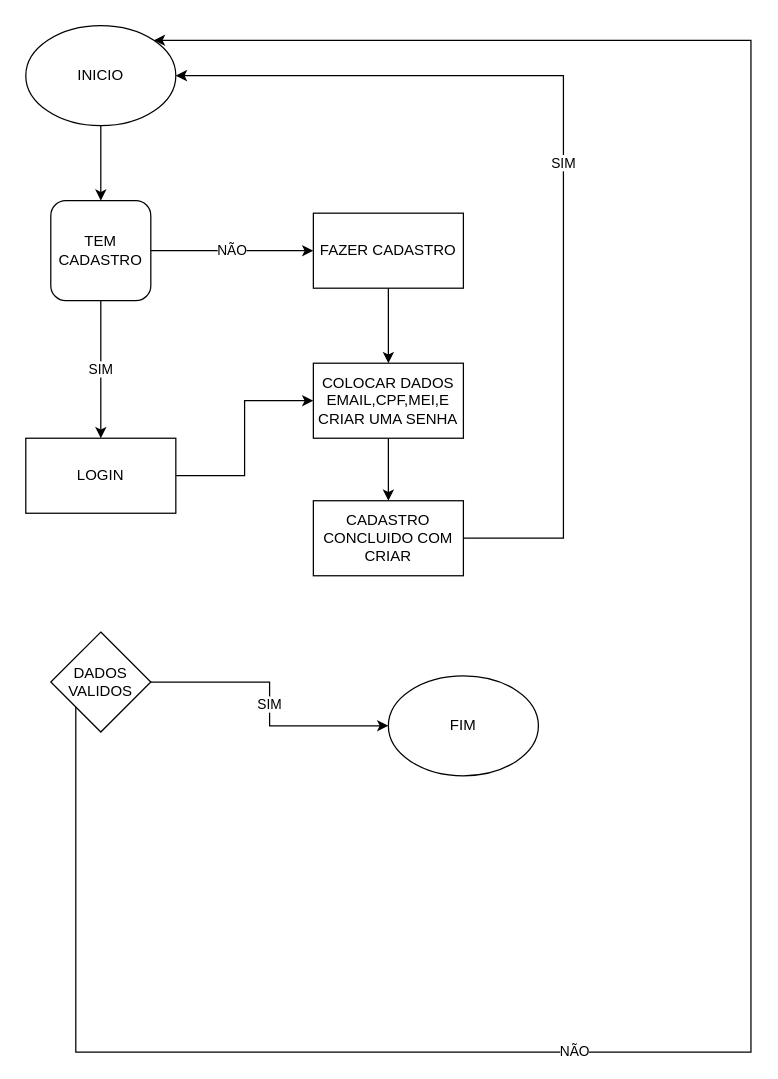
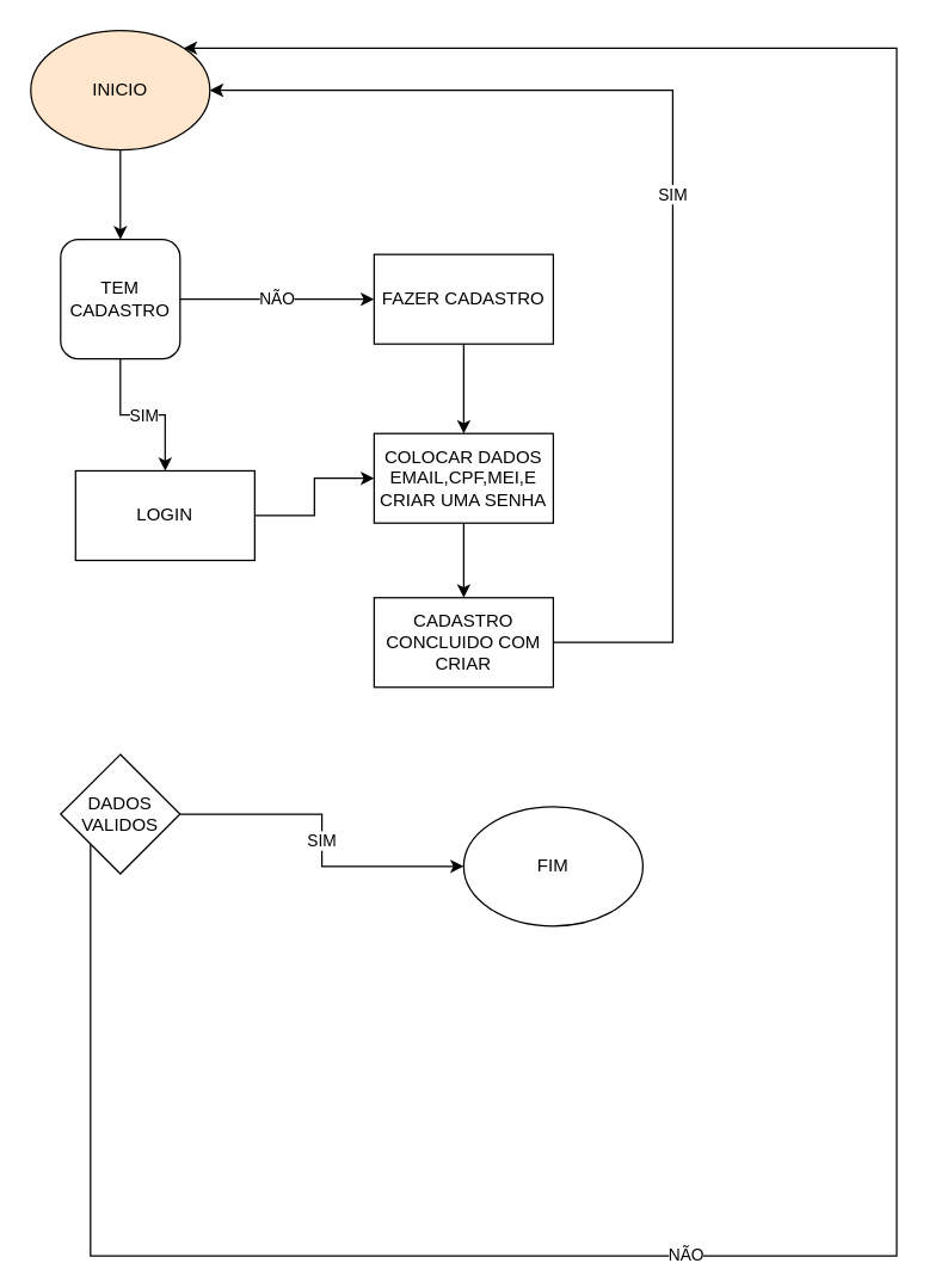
  <mxCell id="0" />
  <mxCell id="1" parent="0" />
  <mxCell id="2" style="edgeStyle=orthogonalEdgeStyle;rounded=0;orthogonalLoop=1;jettySize=auto;html=1;" parent="1" source="3" target="6" edge="1"><mxGeometry relative="1" as="geometry"><mxPoint x="80" y="210" as="targetPoint" /></mxGeometry></mxCell>
- <mxCell id="3" value="INICIO" style="ellipse;whiteSpace=wrap;html=1;" parent="1" vertex="1"><mxGeometry x="20" y="20" width="120" height="80" as="geometry" /></mxCell>
+ <mxCell id="3" value="INICIO" style="ellipse;whiteSpace=wrap;html=1;fillColor=#ffe6cc;" parent="1" vertex="1"><mxGeometry x="20" y="20" width="120" height="80" as="geometry" /></mxCell>
  <mxCell id="4" value="SIM" style="edgeStyle=orthogonalEdgeStyle;rounded=0;orthogonalLoop=1;jettySize=auto;html=1;" parent="1" source="6" target="8" edge="1"><mxGeometry relative="1" as="geometry"><mxPoint x="80" y="300" as="targetPoint" /></mxGeometry></mxCell>
  <mxCell id="5" value="NÃO" style="edgeStyle=orthogonalEdgeStyle;rounded=0;orthogonalLoop=1;jettySize=auto;html=1;" parent="1" source="6" target="10" edge="1"><mxGeometry relative="1" as="geometry"><mxPoint x="200" y="200" as="targetPoint" /></mxGeometry></mxCell>
  <mxCell id="6" value="TEM CADASTRO" style="whiteSpace=wrap;html=1;rounded=1;" parent="1" vertex="1"><mxGeometry x="40" y="160" width="80" height="80" as="geometry" /></mxCell>
  <mxCell id="7" style="edgeStyle=orthogonalEdgeStyle;rounded=0;orthogonalLoop=1;jettySize=auto;html=1;" parent="1" source="8" target="17" edge="1"><mxGeometry relative="1" as="geometry" /></mxCell>
- <mxCell id="8" value="LOGIN" style="rounded=0;whiteSpace=wrap;html=1;" parent="1" vertex="1"><mxGeometry x="20" y="350" width="120" height="60" as="geometry" /></mxCell>
+ <mxCell id="8" value="LOGIN" style="rounded=0;whiteSpace=wrap;html=1;" parent="1" vertex="1"><mxGeometry x="50" y="315" width="120" height="60" as="geometry" /></mxCell>
  <mxCell id="9" style="edgeStyle=orthogonalEdgeStyle;rounded=0;orthogonalLoop=1;jettySize=auto;html=1;" parent="1" source="10" edge="1"><mxGeometry relative="1" as="geometry"><mxPoint x="310" y="290" as="targetPoint" /></mxGeometry></mxCell>
  <mxCell id="10" value="FAZER CADASTRO" style="rounded=0;whiteSpace=wrap;html=1;" parent="1" vertex="1"><mxGeometry x="250" y="170" width="120" height="60" as="geometry" /></mxCell>
  <mxCell id="11" value="SIM" style="edgeStyle=orthogonalEdgeStyle;rounded=0;orthogonalLoop=1;jettySize=auto;html=1;entryX=0;entryY=0.5;entryDx=0;entryDy=0;" edge="1" parent="1" source="14" target="15"><mxGeometry relative="1" as="geometry"><mxPoint x="200" y="620" as="targetPoint" /></mxGeometry></mxCell>
  <mxCell id="12" style="edgeStyle=orthogonalEdgeStyle;rounded=0;orthogonalLoop=1;jettySize=auto;html=1;entryX=1;entryY=0;entryDx=0;entryDy=0;" edge="1" parent="1" source="14" target="3"><mxGeometry relative="1" as="geometry"><mxPoint x="80" y="841.176" as="targetPoint" /><Array as="points"><mxPoint x="60" y="841" /><mxPoint x="600" y="841" /><mxPoint x="600" y="32" /></Array></mxGeometry></mxCell>
  <mxCell id="13" value="NÃO" style="edgeLabel;html=1;align=center;verticalAlign=middle;resizable=0;points=[];" vertex="1" connectable="0" parent="12"><mxGeometry x="-0.359" y="1" relative="1" as="geometry"><mxPoint as="offset" /></mxGeometry></mxCell>
  <mxCell id="14" value="DADOS VALIDOS" style="rhombus;whiteSpace=wrap;html=1;" parent="1" vertex="1"><mxGeometry x="40" y="505" width="80" height="80" as="geometry" /></mxCell>
  <mxCell id="15" value="FIM" style="ellipse;whiteSpace=wrap;html=1;" parent="1" vertex="1"><mxGeometry x="310" y="540" width="120" height="80" as="geometry" /></mxCell>
  <mxCell id="16" style="edgeStyle=orthogonalEdgeStyle;rounded=0;orthogonalLoop=1;jettySize=auto;html=1;entryX=0.5;entryY=0;entryDx=0;entryDy=0;" edge="1" parent="1" source="17" target="19"><mxGeometry relative="1" as="geometry" /></mxCell>
  <mxCell id="17" value="COLOCAR DADOS EMAIL,CPF,MEI,E CRIAR UMA SENHA" style="rounded=0;whiteSpace=wrap;html=1;" vertex="1" parent="1"><mxGeometry x="250" y="290" width="120" height="60" as="geometry" /></mxCell>
  <mxCell id="18" value="SIM" style="edgeStyle=orthogonalEdgeStyle;rounded=0;orthogonalLoop=1;jettySize=auto;html=1;entryX=1;entryY=0.5;entryDx=0;entryDy=0;" edge="1" parent="1" source="19" target="3"><mxGeometry relative="1" as="geometry"><Array as="points"><mxPoint x="450" y="430" /><mxPoint x="450" y="60" /></Array></mxGeometry></mxCell>
  <mxCell id="19" value="CADASTRO CONCLUIDO COM CRIAR" style="rounded=0;whiteSpace=wrap;html=1;" vertex="1" parent="1"><mxGeometry x="250" y="400" width="120" height="60" as="geometry" /></mxCell>
